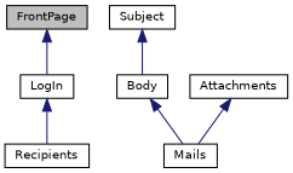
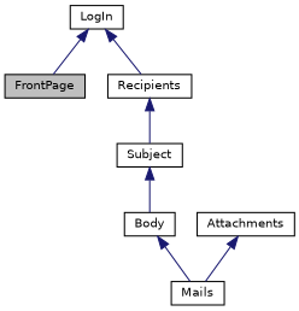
  digraph {
    node [color=black fillcolor=white fontname=Helvetica fontsize=10 shape=record style=filled]
    edge [color=midnightblue dir=back fontname=Helvetica fontsize=10 labelfontname=Helvetica labelfontsize=10 style=solid]
    n1 [fillcolor=grey75 fontcolor=black height=0.2 label=FrontPage width=0.4]
    n2 [height=0.2 label=LogIn width=0.4]
    n3 [height=0.2 label=Recipients width=0.4]
    n4 [height=0.2 label=Subject width=0.4]
    n5 [height=0.2 label=Body width=0.4]
    n6 [height=0.2 label=Mails width=0.4]
    n7 [height=0.2 label=Attachments width=0.4]
-   n1 -> n2
+   n2 -> n1
    n2 -> n3
+   n3 -> n4
    n4 -> n5
    n5 -> n6
    n7 -> n6
  }
